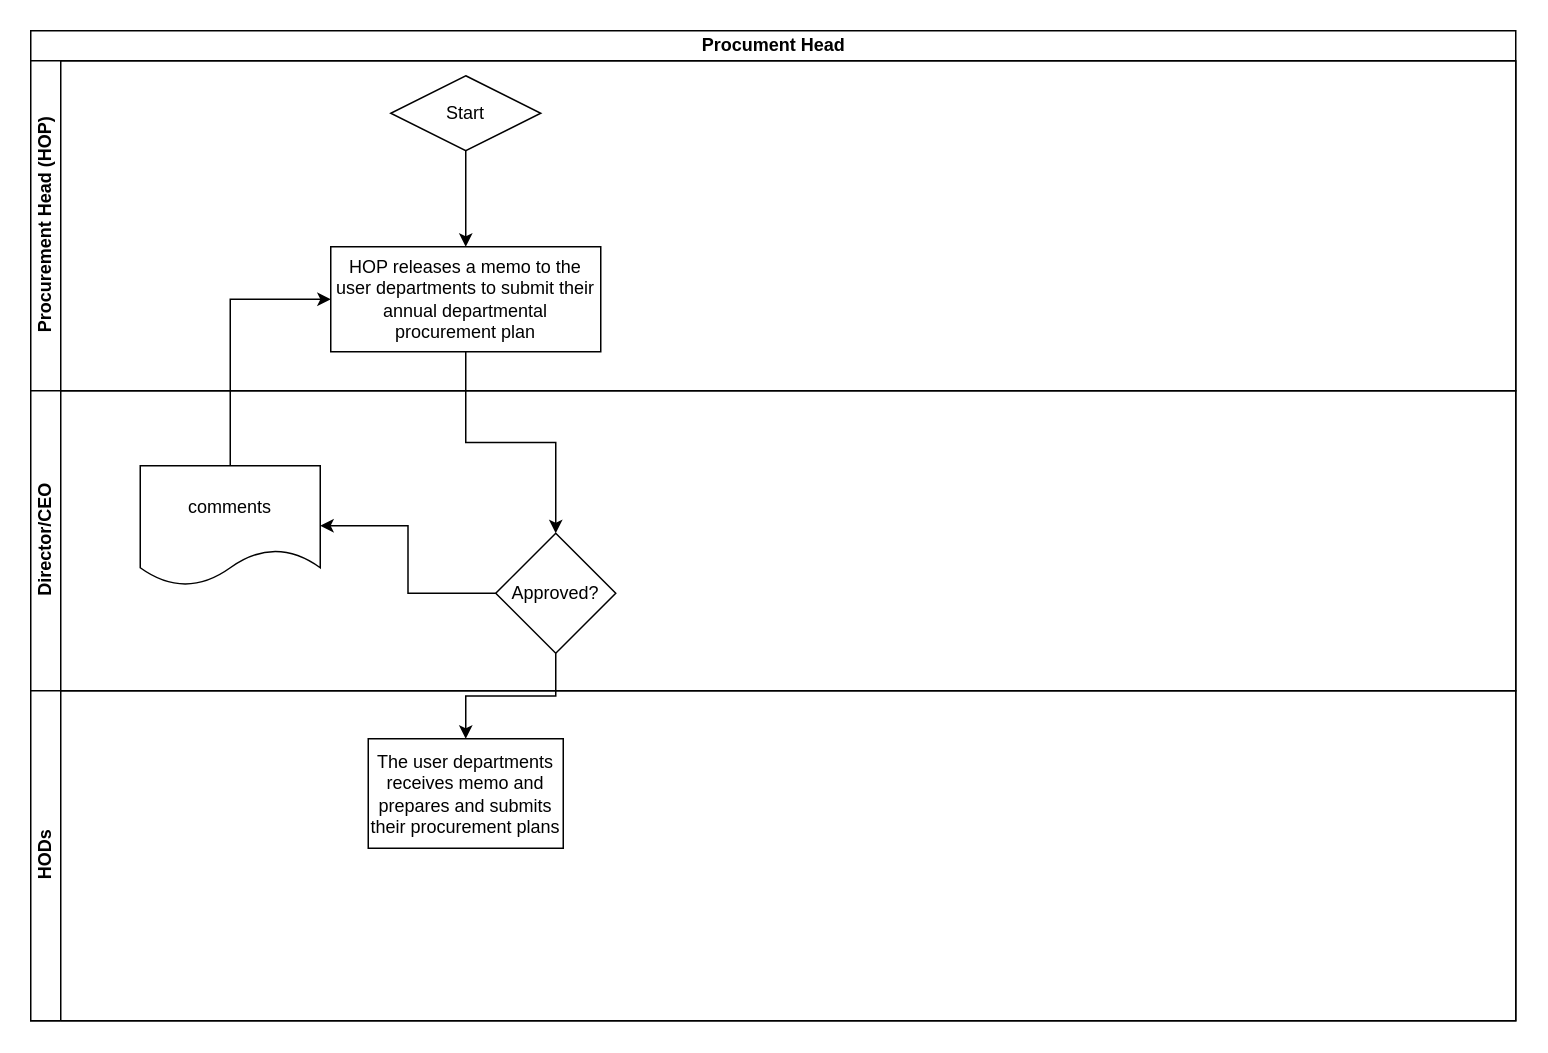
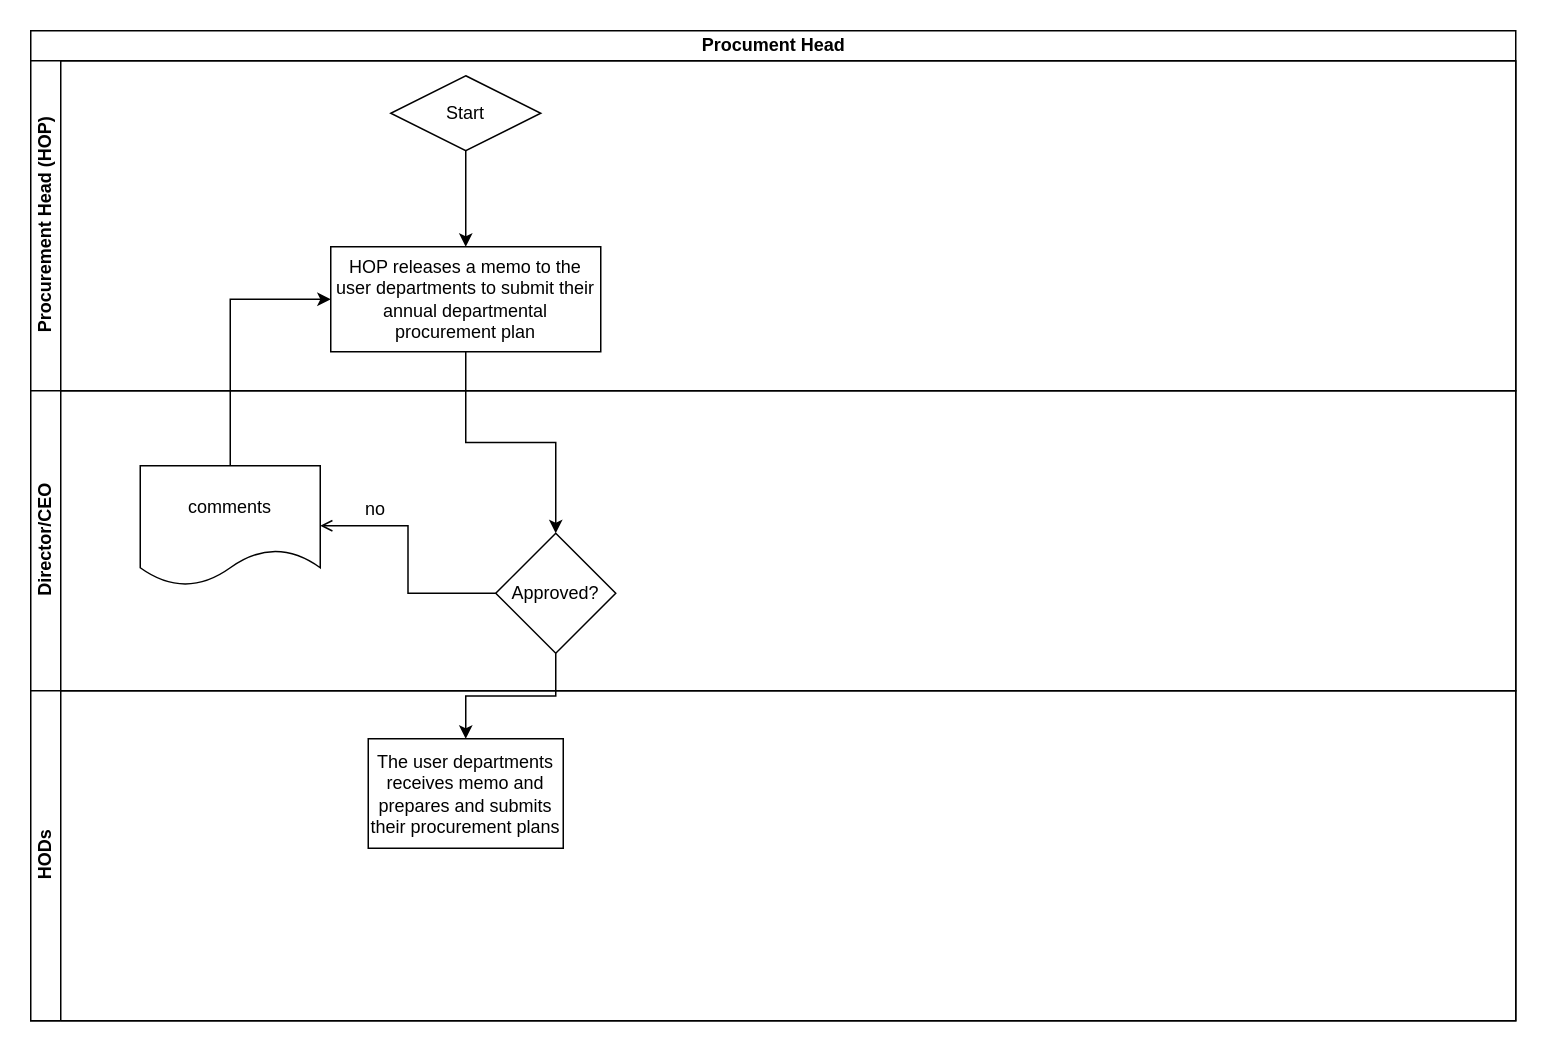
  <mxCell id="0" />
  <mxCell id="1" parent="0" />
  <mxCell id="2" value="Procument Head" style="swimlane;html=1;childLayout=stackLayout;resizeParent=1;resizeParentMax=0;horizontal=1;startSize=20;horizontalStack=0;" vertex="1" parent="1"><mxGeometry x="20" y="20" width="990" height="660" as="geometry" /></mxCell>
  <mxCell id="3" value="Procurement Head (HOP)" style="swimlane;html=1;startSize=20;horizontal=0;" vertex="1" parent="2"><mxGeometry y="20" width="990" height="220" as="geometry" /></mxCell>
  <mxCell id="4" value="Start" style="rhombus;whiteSpace=wrap;html=1;" vertex="1" parent="3"><mxGeometry x="240" y="10" width="100" height="50" as="geometry" /></mxCell>
  <mxCell id="5" value="HOP releases a memo to the user departments to submit their annual departmental procurement plan" style="rounded=0;whiteSpace=wrap;html=1;" vertex="1" parent="3"><mxGeometry x="200" y="124" width="180" height="70" as="geometry" /></mxCell>
  <mxCell id="6" value="" style="edgeStyle=orthogonalEdgeStyle;rounded=0;orthogonalLoop=1;jettySize=auto;html=1;entryX=0.5;entryY=0;entryDx=0;entryDy=0;" edge="1" parent="3" source="4" target="5"><mxGeometry relative="1" as="geometry"><mxPoint x="290" y="135" as="targetPoint" /></mxGeometry></mxCell>
  <mxCell id="7" value="" style="edgeStyle=orthogonalEdgeStyle;rounded=0;orthogonalLoop=1;jettySize=auto;html=1;entryX=0.5;entryY=0;entryDx=0;entryDy=0;" edge="1" parent="2" source="5" target="9"><mxGeometry relative="1" as="geometry"><mxPoint x="290" y="280" as="targetPoint" /></mxGeometry></mxCell>
  <mxCell id="8" value="Director/CEO" style="swimlane;html=1;startSize=20;horizontal=0;" vertex="1" parent="2"><mxGeometry y="240" width="990" height="200" as="geometry" /></mxCell>
  <mxCell id="9" value="Approved?" style="rhombus;whiteSpace=wrap;html=1;" vertex="1" parent="8"><mxGeometry x="310" y="95" width="80" height="80" as="geometry" /></mxCell>
  <mxCell id="10" value="comments" style="shape=document;whiteSpace=wrap;html=1;boundedLbl=1;" vertex="1" parent="8"><mxGeometry x="73" y="50" width="120" height="80" as="geometry" /></mxCell>
- <mxCell id="11" value="" style="edgeStyle=orthogonalEdgeStyle;rounded=0;orthogonalLoop=1;jettySize=auto;html=1;" edge="1" parent="8" source="9" target="10"><mxGeometry relative="1" as="geometry" /></mxCell>
+ <mxCell id="11" value="" style="edgeStyle=orthogonalEdgeStyle;rounded=0;orthogonalLoop=1;jettySize=auto;html=1;endArrow=open;" edge="1" parent="8" source="9" target="10"><mxGeometry relative="1" as="geometry" /></mxCell>
+ <mxCell id="12" value="no" style="text;html=1;strokeColor=none;fillColor=none;align=center;verticalAlign=middle;whiteSpace=wrap;rounded=0;" vertex="1" parent="8"><mxGeometry x="210" y="69" width="40" height="20" as="geometry" /></mxCell>
  <mxCell id="13" value="HODs" style="swimlane;html=1;startSize=20;horizontal=0;" vertex="1" parent="2"><mxGeometry y="440" width="990" height="220" as="geometry" /></mxCell>
  <mxCell id="14" value="" style="edgeStyle=orthogonalEdgeStyle;rounded=0;orthogonalLoop=1;jettySize=auto;html=1;entryX=0;entryY=0.5;entryDx=0;entryDy=0;exitX=0.5;exitY=0;exitDx=0;exitDy=0;" edge="1" parent="2" source="10" target="5"><mxGeometry relative="1" as="geometry"><mxPoint x="133" y="200" as="targetPoint" /><Array as="points"><mxPoint x="133" y="179" /></Array></mxGeometry></mxCell>
  <mxCell id="15" value="The user departments receives memo and prepares and submits their procurement plans" style="whiteSpace=wrap;html=1;" vertex="1" parent="1"><mxGeometry x="245" y="492" width="130" height="73" as="geometry" /></mxCell>
  <mxCell id="16" value="" style="edgeStyle=orthogonalEdgeStyle;rounded=0;orthogonalLoop=1;jettySize=auto;html=1;" edge="1" parent="1" source="9" target="15"><mxGeometry relative="1" as="geometry" /></mxCell>
